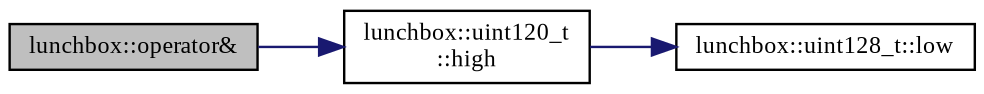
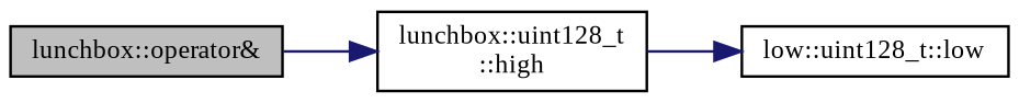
  digraph {
    fontname="Liberation Serif"
    rankdir=LR
    node [color=black fillcolor=white fontname="Liberation Serif" fontsize=10 shape=record style=filled]
    edge [color=midnightblue fontname="Liberation Serif" fontsize=10 labelfontname=Sans labelfontsize=10 style=solid]
    n1 [fillcolor=grey75 fontcolor=black height=0.2 label="lunchbox::operator&" width=0.4]
-   n2 [height=0.2 label="lunchbox::uint120_t\l::high" width=0.4]
-   n3 [height=0.2 label="lunchbox::uint128_t::low" width=0.4]
+   n2 [height=0.2 label="lunchbox::uint128_t\l::high" width=0.4]
+   n3 [height=0.2 label="low::uint128_t::low" width=0.4]
    n1 -> n2
    n2 -> n3
  }
